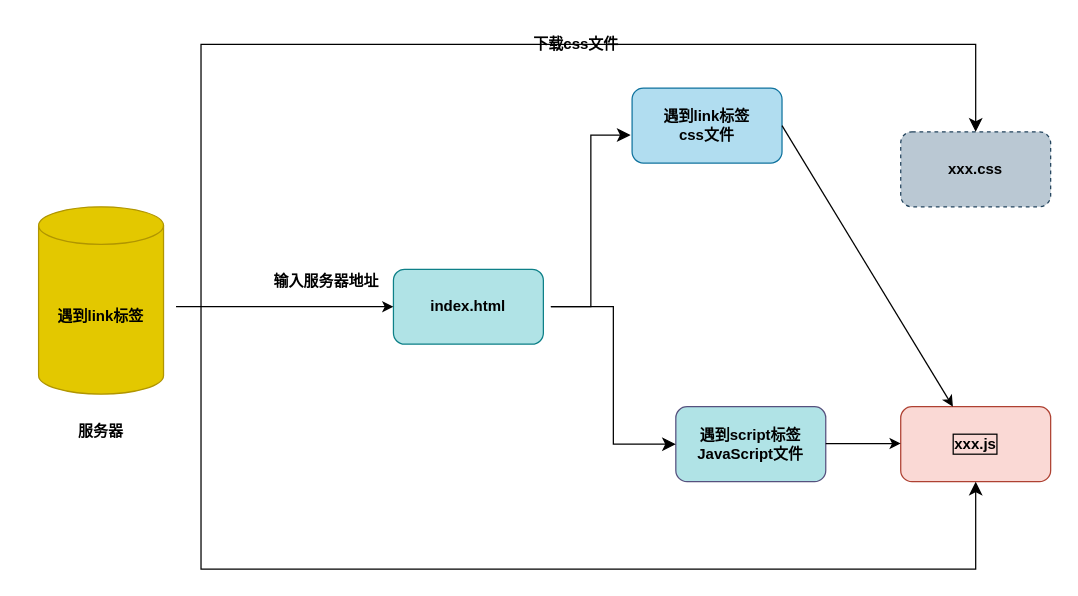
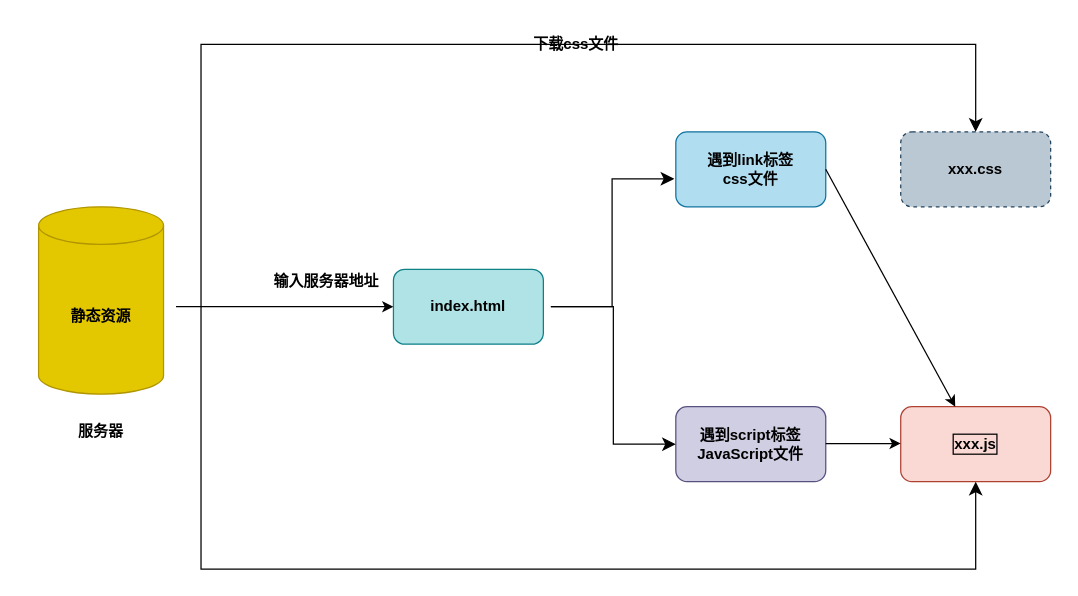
  <mxCell id="0" />
  <mxCell id="1" parent="0" />
- <mxCell id="2" value="&lt;b&gt;遇到link标签&lt;/b&gt;" style="shape=cylinder3;whiteSpace=wrap;html=1;boundedLbl=1;backgroundOutline=1;size=15;fillColor=#e3c800;strokeColor=#B09500;fontColor=#000000;" vertex="1" parent="1"><mxGeometry x="30" y="165" width="100" height="150" as="geometry" /></mxCell>
+ <mxCell id="2" value="&lt;b&gt;静态资源&lt;/b&gt;" style="shape=cylinder3;whiteSpace=wrap;html=1;boundedLbl=1;backgroundOutline=1;size=15;fillColor=#e3c800;strokeColor=#B09500;fontColor=#000000;" vertex="1" parent="1"><mxGeometry x="30" y="165" width="100" height="150" as="geometry" /></mxCell>
  <mxCell id="3" value="&lt;b&gt;服务器&lt;/b&gt;" style="rounded=0;whiteSpace=wrap;html=1;glass=0;labelBackgroundColor=none;labelBorderColor=none;fontColor=#000000;fillColor=none;gradientColor=none;strokeColor=none;" vertex="1" parent="1"><mxGeometry y="315" width="120" height="60" as="geometry" x="20" /></mxCell>
  <mxCell id="4" value="&lt;b&gt;index.html&lt;/b&gt;" style="rounded=1;whiteSpace=wrap;html=1;glass=0;labelBackgroundColor=none;labelBorderColor=none;fillColor=#b0e3e6;strokeColor=#0e8088;fontColor=#000000;" vertex="1" parent="1"><mxGeometry x="314" y="215" width="120" height="60" as="geometry" /></mxCell>
- <mxCell id="5" value="遇到link标签&lt;br&gt;css文件" style="rounded=1;whiteSpace=wrap;html=1;glass=0;labelBackgroundColor=none;labelBorderColor=none;fillColor=#b1ddf0;strokeColor=#10739e;fontColor=#000000;fontStyle=1" vertex="1" parent="1"><mxGeometry x="505" y="70" width="120" height="60" as="geometry" /></mxCell>
- <mxCell id="6" value="遇到script标签JavaScript文件" style="rounded=1;whiteSpace=wrap;html=1;glass=0;labelBackgroundColor=none;labelBorderColor=none;fillColor=#b0e3e6;strokeColor=#56517e;fontStyle=1;fontColor=#000000;" vertex="1" parent="1"><mxGeometry x="540" y="325" width="120" height="60" as="geometry" /></mxCell>
+ <mxCell id="5" value="遇到link标签&lt;br&gt;css文件" style="rounded=1;whiteSpace=wrap;html=1;glass=0;labelBackgroundColor=none;labelBorderColor=none;fillColor=#b1ddf0;strokeColor=#10739e;fontColor=#000000;fontStyle=1" vertex="1" parent="1"><mxGeometry x="540" y="105" width="120" height="60" as="geometry" /></mxCell>
+ <mxCell id="6" value="遇到script标签JavaScript文件" style="rounded=1;whiteSpace=wrap;html=1;glass=0;labelBackgroundColor=none;labelBorderColor=none;fillColor=#d0cee2;strokeColor=#56517e;fontStyle=1;fontColor=#000000;" vertex="1" parent="1"><mxGeometry x="540" y="325" width="120" height="60" as="geometry" /></mxCell>
  <mxCell id="7" value="xxx.js" style="rounded=1;whiteSpace=wrap;html=1;glass=0;labelBackgroundColor=none;labelBorderColor=default;fillColor=#fad9d5;strokeColor=#ae4132;fontStyle=1;fontColor=#000000;" vertex="1" parent="1"><mxGeometry x="720" y="325" width="120" height="60" as="geometry" /></mxCell>
  <mxCell id="8" value="xxx.css" style="rounded=1;whiteSpace=wrap;html=1;glass=0;labelBackgroundColor=none;labelBorderColor=none;fillColor=#bac8d3;strokeColor=#23445d;fontColor=#000000;fontStyle=1;dashed=1;" vertex="1" parent="1"><mxGeometry x="720" y="105" width="120" height="60" as="geometry" /></mxCell>
  <mxCell id="9" value="" style="endArrow=classic;html=1;fontColor=#000000;labelBorderColor=#000000;shadow=0;strokeColor=#000000;jumpSize=11;entryX=0;entryY=0.5;entryDx=0;entryDy=0;arcSize=29;" edge="1" parent="1" target="4"><mxGeometry width="50" height="50" relative="1" as="geometry"><mxPoint x="140" y="245" as="sourcePoint" /><mxPoint x="240" y="245" as="targetPoint" /></mxGeometry></mxCell>
  <mxCell id="10" value="" style="edgeStyle=elbowEdgeStyle;elbow=vertical;endArrow=classic;html=1;curved=0;rounded=0;endSize=8;startSize=8;shadow=0;labelBorderColor=#000000;sketch=0;strokeColor=#000000;fontColor=#000000;jumpSize=11;entryX=0.5;entryY=0;entryDx=0;entryDy=0;" edge="1" parent="1" target="8"><mxGeometry width="50" height="50" relative="1" as="geometry"><mxPoint x="160" y="245" as="sourcePoint" /><mxPoint x="560" y="195" as="targetPoint" /><Array as="points"><mxPoint x="480" y="35" /></Array></mxGeometry></mxCell>
  <mxCell id="11" value="输入服务器地址" style="text;html=1;align=center;verticalAlign=middle;resizable=0;points=[];autosize=1;strokeColor=none;fillColor=none;fontColor=#000000;fontStyle=1" vertex="1" parent="1"><mxGeometry x="205" y="210" width="110" height="30" as="geometry" /></mxCell>
  <mxCell id="12" value="" style="edgeStyle=elbowEdgeStyle;elbow=vertical;endArrow=classic;html=1;curved=0;rounded=0;endSize=8;startSize=8;shadow=0;labelBorderColor=#000000;sketch=0;strokeColor=#000000;fontColor=#000000;jumpSize=11;entryX=0.5;entryY=1;entryDx=0;entryDy=0;" edge="1" parent="1" target="7"><mxGeometry width="50" height="50" relative="1" as="geometry"><mxPoint x="160" y="245" as="sourcePoint" /><mxPoint x="560" y="195" as="targetPoint" /><Array as="points"><mxPoint x="490" y="455" /></Array></mxGeometry></mxCell>
  <mxCell id="13" value="下载css文件" style="text;html=1;align=center;verticalAlign=middle;resizable=0;points=[];autosize=1;strokeColor=none;fillColor=none;fontColor=#000000;fontStyle=1" vertex="1" parent="1"><mxGeometry x="415" y="20" width="90" height="30" as="geometry" /></mxCell>
  <mxCell id="14" value="" style="edgeStyle=elbowEdgeStyle;elbow=horizontal;endArrow=classic;html=1;curved=0;rounded=0;endSize=8;startSize=8;shadow=0;labelBorderColor=#000000;sketch=0;strokeColor=#000000;fontColor=#000000;jumpSize=11;entryX=-0.01;entryY=0.627;entryDx=0;entryDy=0;entryPerimeter=0;" edge="1" parent="1" target="5"><mxGeometry width="50" height="50" relative="1" as="geometry"><mxPoint x="440" y="245" as="sourcePoint" /><mxPoint x="515" y="190" as="targetPoint" /></mxGeometry></mxCell>
  <mxCell id="15" value="" style="edgeStyle=elbowEdgeStyle;elbow=horizontal;endArrow=classic;html=1;curved=0;rounded=0;endSize=8;startSize=8;shadow=0;labelBorderColor=#000000;sketch=0;strokeColor=#000000;fontColor=#000000;jumpSize=11;entryX=0;entryY=0.5;entryDx=0;entryDy=0;" edge="1" parent="1" target="6"><mxGeometry width="50" height="50" relative="1" as="geometry"><mxPoint x="440" y="245" as="sourcePoint" /><mxPoint x="548.8" y="152.62" as="targetPoint" /></mxGeometry></mxCell>
  <mxCell id="16" value="" style="endArrow=classic;html=1;shadow=0;labelBorderColor=#000000;sketch=0;strokeColor=#000000;fontColor=#000000;jumpSize=11;exitX=1;exitY=0.5;exitDx=0;exitDy=0;" edge="1" parent="1" source="5" target="7"><mxGeometry width="50" height="50" relative="1" as="geometry"><mxPoint x="510" y="245" as="sourcePoint" /><mxPoint x="560" y="195" as="targetPoint" /></mxGeometry></mxCell>
  <mxCell id="17" value="" style="endArrow=classic;html=1;shadow=0;labelBorderColor=#000000;sketch=0;strokeColor=#000000;fontColor=#000000;jumpSize=11;exitX=1;exitY=0.5;exitDx=0;exitDy=0;entryX=0;entryY=0.5;entryDx=0;entryDy=0;" edge="1" parent="1"><mxGeometry width="50" height="50" relative="1" as="geometry"><mxPoint x="660" y="354.5" as="sourcePoint" /><mxPoint x="720" y="354.5" as="targetPoint" /><Array as="points"><mxPoint x="690" y="354.5" /></Array></mxGeometry></mxCell>
